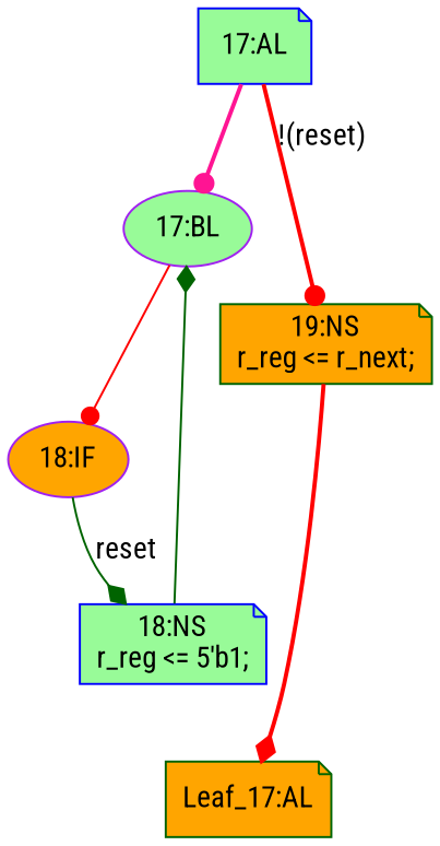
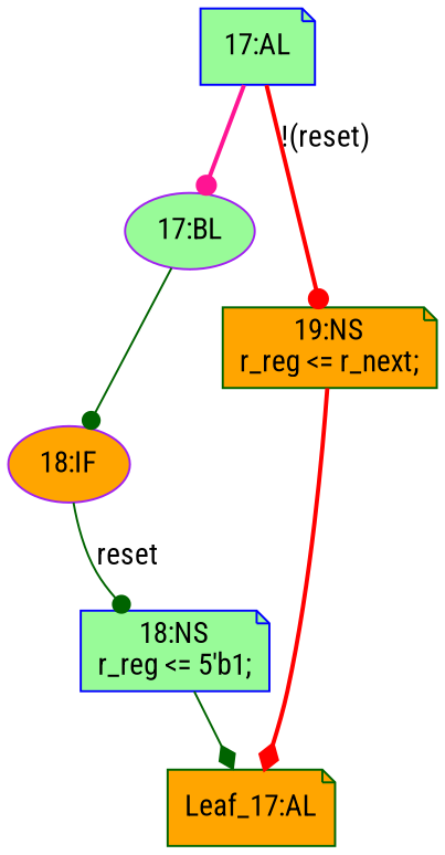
  strict digraph {
    fontname="Roboto Condensed"
    node [color=blue fillcolor=palegreen fontname="Roboto Condensed" shape=note statements="[]" style=filled typ=NonblockingSubstitution]
    edge [arrowhead=dot color=darkgreen cond="[]" fontname="Roboto Condensed" lineno=None style=bold]
    n1 [ast="<pyverilog.vparser.ast.Always object at 0x7f0c216ee090>" clk_sens=True label="17:AL" sens="['clk', 'reset']" typ=Always use_var="['reset', 'r_next']"]
    n2 [ast="<pyverilog.vparser.ast.Block object at 0x7f0c216ee210>" color=purple label="17:BL" shape=ellipse typ=Block]
    n3 [ast="<pyverilog.vparser.ast.NonblockingSubstitution object at 0x7f0c216ee2d0>" color=darkgreen fillcolor=orange label="19:NS\nr_reg <= r_next;" statements="[<pyverilog.vparser.ast.NonblockingSubstitution object at 0x7f0c216ee2d0>]"]
    n4 [ast="<pyverilog.vparser.ast.IfStatement object at 0x7f0c216ee250>" color=purple fillcolor=orange label="18:IF" shape=ellipse typ=IfStatement]
    n5 [ast="<pyverilog.vparser.ast.NonblockingSubstitution object at 0x7f0c216ee490>" label="18:NS\nr_reg <= 5'b1;" statements="[<pyverilog.vparser.ast.NonblockingSubstitution object at 0x7f0c216ee490>]"]
    n6 [color=darkgreen def_var="['r_reg']" fillcolor=orange label="Leaf_17:AL" statements="" typ=""]
    n1 -> n2 [color=deeppink]
    n1 -> n3 [color=red cond="['reset']" label="!(reset)" lineno=18]
-   n2 -> n4 [color=red style=solid]
+   n2 -> n4 [style=solid]
    n3 -> n6 [arrowhead=diamond color=red]
-   n4 -> n5 [arrowhead=diamond cond="['reset']" label=reset lineno=18 style=solid]
-   n5 -> n2 [arrowhead=diamond style=solid]
+   n4 -> n5 [cond="['reset']" label=reset lineno=18 style=solid]
+   n5 -> n6 [arrowhead=diamond style=solid]
  }
